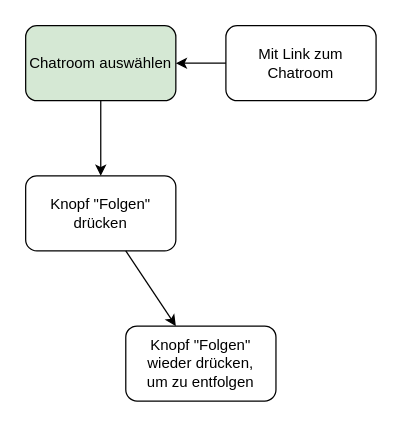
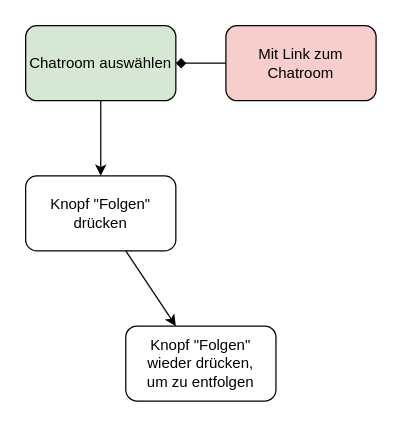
  <mxCell id="0" />
  <mxCell id="1" parent="0" />
  <mxCell id="2" value="Chatroom auswählen" style="rounded=1;whiteSpace=wrap;html=1;fillColor=#d5e8d4;" parent="1" vertex="1"><mxGeometry x="20" y="20" width="120" height="60" as="geometry" /></mxCell>
- <mxCell id="3" value="Mit Link zum Chatroom" style="rounded=1;whiteSpace=wrap;html=1;" parent="1" vertex="1"><mxGeometry x="180" y="20" width="120" height="60" as="geometry" /></mxCell>
- <mxCell id="4" value="" style="endArrow=classic;html=1;rounded=0;" parent="1" source="3" target="2" edge="1"><mxGeometry width="50" height="50" relative="1" as="geometry"><mxPoint x="180" y="60" as="sourcePoint" /><mxPoint x="140" y="120" as="targetPoint" /></mxGeometry></mxCell>
+ <mxCell id="3" value="Mit Link zum Chatroom" style="rounded=1;whiteSpace=wrap;html=1;fillColor=#f8cecc;" parent="1" vertex="1"><mxGeometry x="180" y="20" width="120" height="60" as="geometry" /></mxCell>
+ <mxCell id="4" value="" style="endArrow=diamond;html=1;rounded=0;" parent="1" source="3" target="2" edge="1"><mxGeometry width="50" height="50" relative="1" as="geometry"><mxPoint x="180" y="60" as="sourcePoint" /><mxPoint x="140" y="120" as="targetPoint" /></mxGeometry></mxCell>
  <mxCell id="5" value="Knopf &quot;Folgen&quot; drücken" style="rounded=1;whiteSpace=wrap;html=1;" parent="1" vertex="1"><mxGeometry x="20" y="140" width="120" height="60" as="geometry" /></mxCell>
  <mxCell id="6" value="Knopf &quot;Folgen&quot; wieder drücken,&lt;br&gt;um zu entfolgen" style="rounded=1;whiteSpace=wrap;html=1;" parent="1" vertex="1"><mxGeometry x="100" y="260" width="120" height="60" as="geometry" /></mxCell>
  <mxCell id="7" value="" style="endArrow=classic;html=1;rounded=0;" parent="1" source="2" target="5" edge="1"><mxGeometry width="50" height="50" relative="1" as="geometry"><mxPoint x="190" y="60" as="sourcePoint" /><mxPoint x="150" y="60" as="targetPoint" /><Array as="points" /></mxGeometry></mxCell>
  <mxCell id="8" value="" style="endArrow=classic;html=1;rounded=0;" parent="1" source="5" target="6" edge="1"><mxGeometry width="50" height="50" relative="1" as="geometry"><mxPoint x="-30" y="80" as="sourcePoint" /><mxPoint x="-30" y="140" as="targetPoint" /><Array as="points" /></mxGeometry></mxCell>
